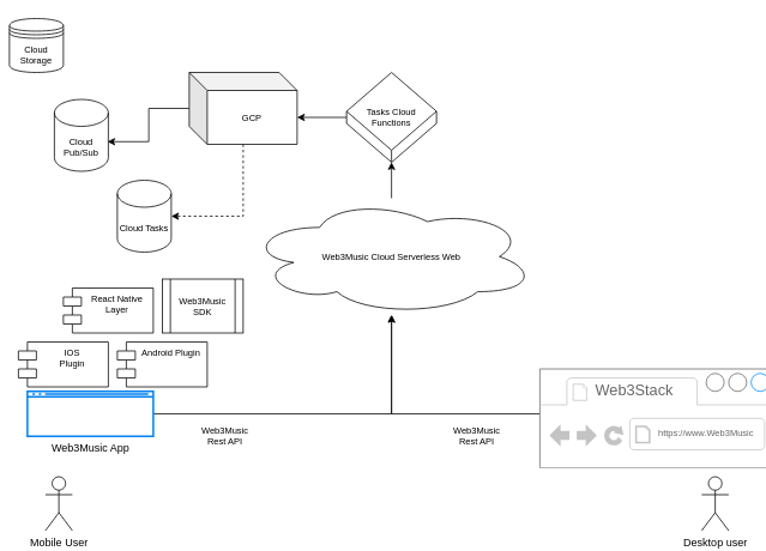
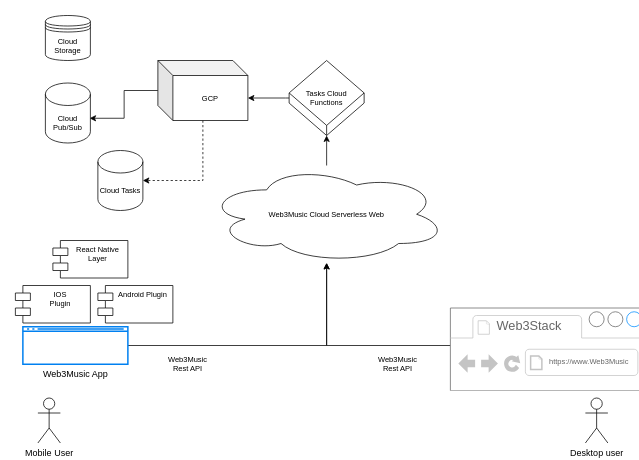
  <mxCell id="0" />
  <mxCell id="1" parent="0" />
  <mxCell id="2" value="Mobile User" style="shape=umlActor;verticalLabelPosition=bottom;verticalAlign=top;html=1;outlineConnect=0;" vertex="1" parent="1"><mxGeometry x="50" y="530" width="30" height="60" as="geometry" /></mxCell>
  <mxCell id="3" value="Desktop user" style="shape=umlActor;verticalLabelPosition=bottom;verticalAlign=top;html=1;outlineConnect=0;" vertex="1" parent="1"><mxGeometry x="780" y="530" width="30" height="60" as="geometry" /></mxCell>
  <mxCell id="4" style="edgeStyle=orthogonalEdgeStyle;rounded=0;orthogonalLoop=1;jettySize=auto;html=1;fontSize=10;" edge="1" parent="1" source="5" target="11"><mxGeometry relative="1" as="geometry" /></mxCell>
  <mxCell id="5" value="Web3Music App" style="html=1;verticalLabelPosition=bottom;align=center;labelBackgroundColor=#ffffff;verticalAlign=top;strokeWidth=2;strokeColor=#0080F0;shadow=0;dashed=0;shape=mxgraph.ios7.icons.window;" vertex="1" parent="1"><mxGeometry x="30" y="435" width="140" height="50" as="geometry" /></mxCell>
  <mxCell id="6" style="edgeStyle=orthogonalEdgeStyle;rounded=0;orthogonalLoop=1;jettySize=auto;html=1;fontSize=10;" edge="1" parent="1" source="7" target="11"><mxGeometry relative="1" as="geometry"><Array as="points"><mxPoint x="435" y="460" /></Array></mxGeometry></mxCell>
  <mxCell id="7" value="" style="strokeWidth=1;shadow=0;dashed=0;align=center;html=1;shape=mxgraph.mockup.containers.browserWindow;rSize=0;strokeColor=#666666;strokeColor2=#008cff;strokeColor3=#c4c4c4;mainText=,;recursiveResize=0;" vertex="1" parent="1"><mxGeometry x="600" y="410" width="230" height="80" as="geometry" /></mxCell>
  <mxCell id="8" value="Web3Stack" style="strokeWidth=1;shadow=0;dashed=0;align=center;html=1;shape=mxgraph.mockup.containers.anchor;fontSize=17;fontColor=#666666;align=left;" vertex="1" parent="7"><mxGeometry x="60" y="12" width="110" height="26" as="geometry" /></mxCell>
  <mxCell id="9" value="&lt;font style=&quot;font-size: 10px&quot;&gt;https://www.Web3Music&lt;/font&gt;" style="strokeWidth=1;shadow=0;dashed=0;align=center;html=1;shape=mxgraph.mockup.containers.anchor;rSize=0;fontSize=17;fontColor=#666666;align=left;" vertex="1" parent="7"><mxGeometry x="130" y="60" width="100" height="20" as="geometry" /></mxCell>
  <mxCell id="10" style="edgeStyle=orthogonalEdgeStyle;rounded=0;orthogonalLoop=1;jettySize=auto;html=1;fontSize=10;" edge="1" parent="1" source="11" target="21"><mxGeometry relative="1" as="geometry" /></mxCell>
  <mxCell id="11" value="Web3Music Cloud Serverless Web" style="ellipse;shape=cloud;whiteSpace=wrap;html=1;fontSize=10;" vertex="1" parent="1"><mxGeometry x="275" y="220" width="320" height="130" as="geometry" /></mxCell>
  <mxCell id="12" style="edgeStyle=orthogonalEdgeStyle;rounded=0;orthogonalLoop=1;jettySize=auto;html=1;fontSize=10;entryX=0.983;entryY=0.588;entryDx=0;entryDy=0;entryPerimeter=0;" edge="1" parent="1" source="14" target="15"><mxGeometry relative="1" as="geometry"><mxPoint x="140" y="210" as="targetPoint" /></mxGeometry></mxCell>
  <mxCell id="13" style="edgeStyle=orthogonalEdgeStyle;rounded=0;orthogonalLoop=1;jettySize=auto;html=1;entryX=1;entryY=0.5;entryDx=0;entryDy=0;entryPerimeter=0;fontSize=10;dashed=1;" edge="1" parent="1" source="14" target="25"><mxGeometry relative="1" as="geometry"><Array as="points"><mxPoint x="270" y="240" /></Array></mxGeometry></mxCell>
  <mxCell id="14" value="GCP" style="shape=cube;whiteSpace=wrap;html=1;boundedLbl=1;backgroundOutline=1;darkOpacity=0.05;darkOpacity2=0.1;fontSize=10;" vertex="1" parent="1"><mxGeometry x="210" y="80" width="120" height="80" as="geometry" /></mxCell>
  <mxCell id="15" value="Cloud Pub/Sub" style="shape=cylinder3;whiteSpace=wrap;html=1;boundedLbl=1;backgroundOutline=1;size=15;fontSize=10;" vertex="1" parent="1"><mxGeometry x="60" y="110" width="60" height="80" as="geometry" /></mxCell>
- <mxCell id="16" value="Cloud Storage" style="shape=datastore;whiteSpace=wrap;html=1;fontSize=10;" vertex="1" parent="1"><mxGeometry x="10" y="20" width="60" height="60" as="geometry" /></mxCell>
+ <mxCell id="16" value="Cloud Storage" style="shape=datastore;whiteSpace=wrap;html=1;fontSize=10;" vertex="1" parent="1"><mxGeometry x="60" y="20" width="60" height="60" as="geometry" /></mxCell>
  <mxCell id="17" value="Android Plugin" style="shape=module;align=left;spacingLeft=20;align=center;verticalAlign=top;fontSize=10;" vertex="1" parent="1"><mxGeometry x="130" y="380" width="100" height="50" as="geometry" /></mxCell>
  <mxCell id="18" value="IOS&#10;Plugin" style="shape=module;align=left;spacingLeft=20;align=center;verticalAlign=top;fontSize=10;" vertex="1" parent="1"><mxGeometry x="20" y="380" width="100" height="50" as="geometry" /></mxCell>
  <mxCell id="19" value="React Native &#10;Layer" style="shape=module;align=left;spacingLeft=20;align=center;verticalAlign=top;fontSize=10;" vertex="1" parent="1"><mxGeometry x="70" y="320" width="100" height="50" as="geometry" /></mxCell>
  <mxCell id="20" style="edgeStyle=orthogonalEdgeStyle;rounded=0;orthogonalLoop=1;jettySize=auto;html=1;fontSize=10;" edge="1" parent="1" source="21" target="14"><mxGeometry relative="1" as="geometry"><Array as="points"><mxPoint x="380" y="130" /><mxPoint x="380" y="130" /></Array></mxGeometry></mxCell>
  <mxCell id="21" value="Tasks Cloud Functions" style="whiteSpace=wrap;html=1;shape=mxgraph.basic.isocube;isoAngle=26;fontSize=10;" vertex="1" parent="1"><mxGeometry x="385" y="80" width="100" height="100" as="geometry" /></mxCell>
  <mxCell id="22" value="Web3Music Rest API" style="text;html=1;strokeColor=none;fillColor=none;align=center;verticalAlign=middle;whiteSpace=wrap;rounded=0;fontSize=10;" vertex="1" parent="1"><mxGeometry x="500" y="470" width="60" height="30" as="geometry" /></mxCell>
- <mxCell id="23" value="Web3Music SDK" style="shape=process;whiteSpace=wrap;html=1;backgroundOutline=1;fontSize=10;" vertex="1" parent="1"><mxGeometry x="180" y="310" width="90" height="60" as="geometry" /></mxCell>
  <mxCell id="24" value="Web3Music Rest API" style="text;html=1;strokeColor=none;fillColor=none;align=center;verticalAlign=middle;whiteSpace=wrap;rounded=0;fontSize=10;" vertex="1" parent="1"><mxGeometry x="220" y="470" width="60" height="30" as="geometry" /></mxCell>
  <mxCell id="25" value="Cloud Tasks" style="shape=cylinder3;whiteSpace=wrap;html=1;boundedLbl=1;backgroundOutline=1;size=15;fontSize=10;" vertex="1" parent="1"><mxGeometry x="130" y="200" width="60" height="80" as="geometry" /></mxCell>
